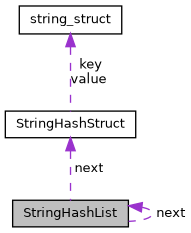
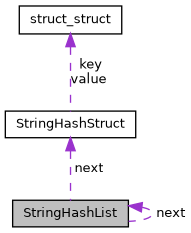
  digraph {
    node [color=black fillcolor=white fontname=Helvetica fontsize=10 shape=record style=filled]
    edge [color=darkorchid3 dir=back fontname=Helvetica fontsize=10 labelfontname=Helvetica labelfontsize=10 style=dashed]
    n1 [fillcolor=grey75 fontcolor=black height=0.2 label=StringHashList width=0.4]
    n2 [height=0.2 label=StringHashStruct width=0.4]
-   n3 [height=0.2 label=string_struct width=0.4]
+   n3 [height=0.2 label=struct_struct width=0.4]
    n1 -> n1 [label=" next"]
    n2 -> n1 [label=" next"]
    n3 -> n2 [label=" key\nvalue"]
  }
